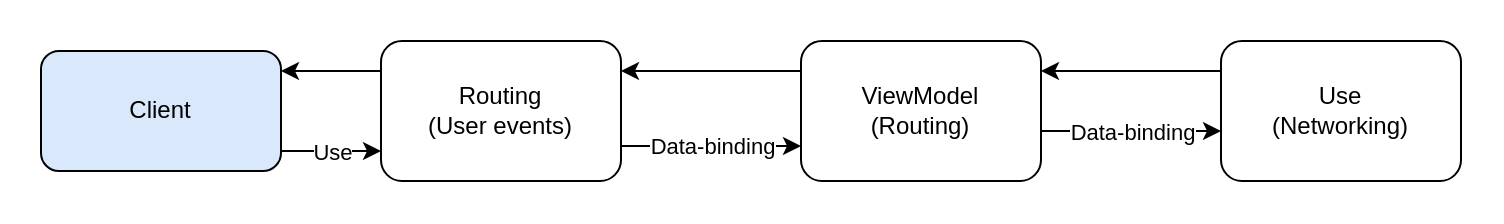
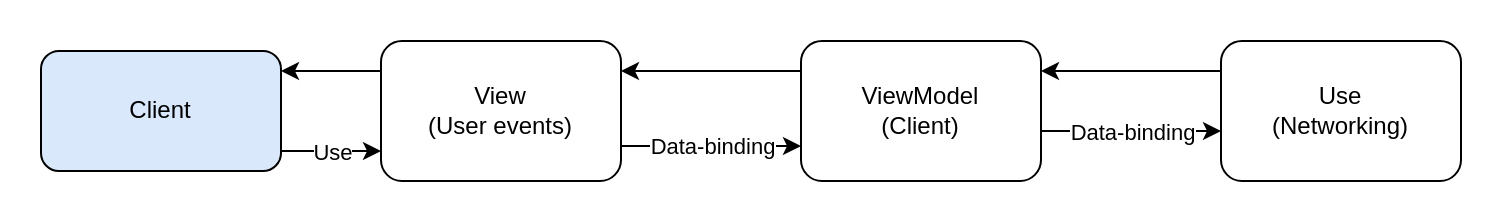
  <mxCell id="0" />
  <mxCell id="1" parent="0" />
  <mxCell id="2" value="" style="edgeStyle=orthogonalEdgeStyle;rounded=0;orthogonalLoop=1;jettySize=auto;html=1;" parent="1" source="3" target="8" edge="1"><mxGeometry relative="1" as="geometry"><Array as="points"><mxPoint x="350" y="35" /><mxPoint x="350" y="35" /></Array></mxGeometry></mxCell>
- <mxCell id="3" value="ViewModel&lt;br&gt;(Routing)" style="rounded=1;whiteSpace=wrap;html=1;fontSize=12;glass=0;strokeWidth=1;shadow=0;" parent="1" vertex="1"><mxGeometry x="400" y="20" width="120" height="70" as="geometry" /></mxCell>
+ <mxCell id="3" value="ViewModel&lt;br&gt;(Client)" style="rounded=1;whiteSpace=wrap;html=1;fontSize=12;glass=0;strokeWidth=1;shadow=0;" parent="1" vertex="1"><mxGeometry x="400" y="20" width="120" height="70" as="geometry" /></mxCell>
  <mxCell id="4" value="Client" style="rounded=1;whiteSpace=wrap;html=1;fontSize=12;glass=0;strokeWidth=1;shadow=0;fillColor=#dae8fc;" parent="1" vertex="1"><mxGeometry x="20" y="25" width="120" height="60" as="geometry" /></mxCell>
  <mxCell id="5" value="" style="endArrow=classic;html=1;rounded=0;entryX=0;entryY=0.75;entryDx=0;entryDy=0;exitX=1;exitY=0.75;exitDx=0;exitDy=0;" parent="1" source="8" target="3" edge="1"><mxGeometry relative="1" as="geometry"><mxPoint x="490" y="194.5" as="sourcePoint" /><mxPoint x="590" y="194.5" as="targetPoint" /><Array as="points" /></mxGeometry></mxCell>
  <mxCell id="6" value="Data-binding" style="edgeLabel;resizable=0;html=1;align=center;verticalAlign=middle;" parent="5" connectable="0" vertex="1"><mxGeometry relative="1" as="geometry" /></mxCell>
  <mxCell id="7" value="Use&lt;br&gt;(Networking)" style="rounded=1;whiteSpace=wrap;html=1;fontSize=12;glass=0;strokeWidth=1;shadow=0;" parent="1" vertex="1"><mxGeometry x="610" y="20" width="120" height="70" as="geometry" /></mxCell>
- <mxCell id="8" value="Routing&lt;br&gt;(User events)" style="rounded=1;whiteSpace=wrap;html=1;fontSize=12;glass=0;strokeWidth=1;shadow=0;" parent="1" vertex="1"><mxGeometry x="190" y="20" width="120" height="70" as="geometry" /></mxCell>
+ <mxCell id="8" value="View&lt;br&gt;(User events)" style="rounded=1;whiteSpace=wrap;html=1;fontSize=12;glass=0;strokeWidth=1;shadow=0;" parent="1" vertex="1"><mxGeometry x="190" y="20" width="120" height="70" as="geometry" /></mxCell>
  <mxCell id="9" value="" style="endArrow=classic;html=1;rounded=0;exitX=1;exitY=0.5;exitDx=0;exitDy=0;" parent="1" target="8" edge="1"><mxGeometry relative="1" as="geometry"><mxPoint x="140" y="75" as="sourcePoint" /><mxPoint x="200" y="165" as="targetPoint" /><Array as="points"><mxPoint x="190" y="75" /></Array></mxGeometry></mxCell>
  <mxCell id="10" value="Use" style="edgeLabel;resizable=0;html=1;align=center;verticalAlign=middle;" parent="9" connectable="0" vertex="1"><mxGeometry relative="1" as="geometry" /></mxCell>
  <mxCell id="11" value="" style="edgeStyle=orthogonalEdgeStyle;rounded=0;orthogonalLoop=1;jettySize=auto;html=1;" parent="1" edge="1"><mxGeometry relative="1" as="geometry"><mxPoint x="190" y="35" as="sourcePoint" /><mxPoint x="140" y="35" as="targetPoint" /><Array as="points"><mxPoint x="180" y="35" /><mxPoint x="180" y="35" /></Array></mxGeometry></mxCell>
  <mxCell id="12" value="" style="endArrow=classic;html=1;rounded=0;entryX=0;entryY=0.5;entryDx=0;entryDy=0;exitX=1;exitY=0.5;exitDx=0;exitDy=0;" parent="1" edge="1"><mxGeometry relative="1" as="geometry"><mxPoint x="520" y="65" as="sourcePoint" /><mxPoint x="610" y="65" as="targetPoint" /><Array as="points"><mxPoint x="570" y="65" /></Array></mxGeometry></mxCell>
  <mxCell id="13" value="Data-binding" style="edgeLabel;resizable=0;html=1;align=center;verticalAlign=middle;" parent="12" connectable="0" vertex="1"><mxGeometry relative="1" as="geometry" /></mxCell>
  <mxCell id="14" value="" style="edgeStyle=orthogonalEdgeStyle;rounded=0;orthogonalLoop=1;jettySize=auto;html=1;" parent="1" edge="1"><mxGeometry relative="1" as="geometry"><mxPoint x="610" y="35" as="sourcePoint" /><mxPoint x="520" y="35" as="targetPoint" /><Array as="points"><mxPoint x="560" y="35" /><mxPoint x="560" y="35" /></Array></mxGeometry></mxCell>
